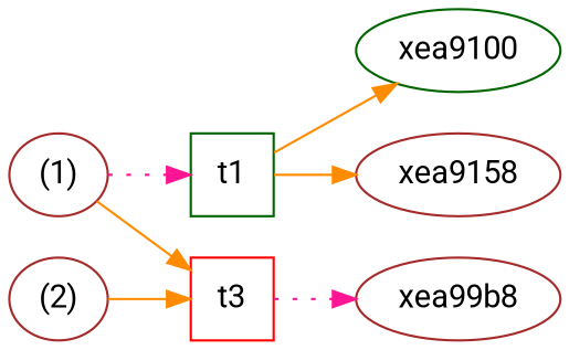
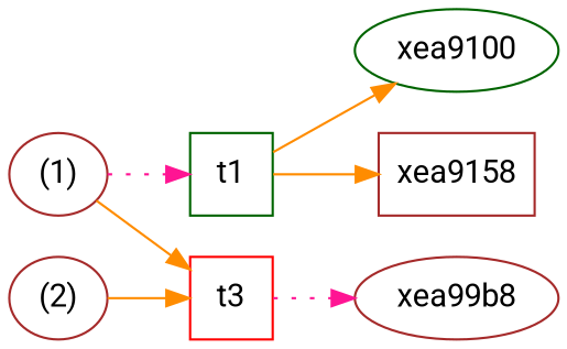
  digraph {
    fontname=Roboto
    rankdir=LR
    node [color=brown fontname=Roboto]
    edge [color=darkorange fontname=Roboto style=solid]
    n1 [label="(1)" width=0.5]
    n2 [color=darkgreen label=t1 shape=box width=0.5]
    n3 [color=red label=t3 shape=box width=0.5]
    xea9100 [color=darkgreen width=0.5]
-   xea9158 [width=0.5]
+   xea9158 [width=0.5 shape=box]
    xea99b8 [width=0.5]
    n7 [label="(2)" width=0.5]
    n1 -> n2 [color=deeppink style=dotted]
    n1 -> n3
    n2 -> xea9100
    n2 -> xea9158
    n3 -> xea99b8 [color=deeppink style=dotted]
    n7 -> n3
  }
